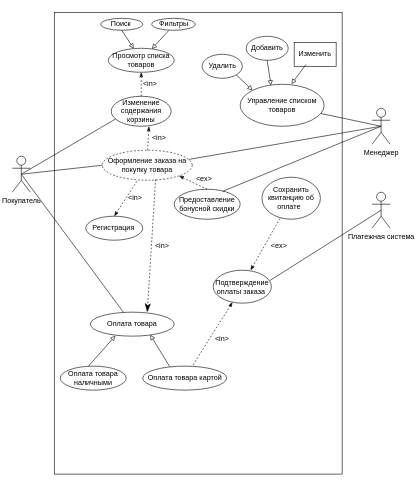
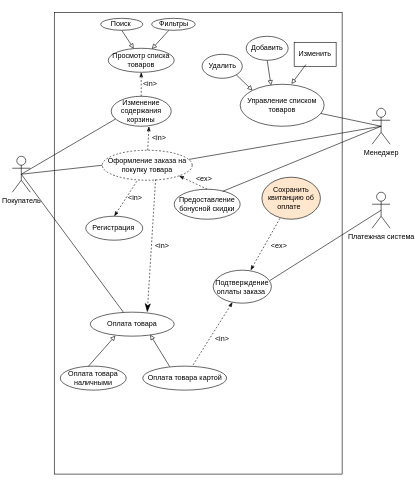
  <mxCell id="0" />
  <mxCell id="1" parent="0" />
  <mxCell id="2" value="" style="rounded=0;whiteSpace=wrap;html=1;" parent="1" vertex="1"><mxGeometry x="90" y="20" width="480" height="770" as="geometry" /></mxCell>
  <mxCell id="3" value="Покупатель" style="shape=umlActor;verticalLabelPosition=bottom;verticalAlign=top;html=1;outlineConnect=0;" parent="1" vertex="1"><mxGeometry y="260" width="30" height="60" as="geometry" x="20" /></mxCell>
  <mxCell id="4" value="Менеджер" style="shape=umlActor;verticalLabelPosition=bottom;verticalAlign=top;html=1;outlineConnect=0;" parent="1" vertex="1"><mxGeometry x="620" y="180" width="30" height="60" as="geometry" /></mxCell>
  <mxCell id="5" value="Просмотр списка товаров" style="ellipse;whiteSpace=wrap;html=1;" parent="1" vertex="1"><mxGeometry x="180" y="80" width="110" height="40" as="geometry" /></mxCell>
  <mxCell id="6" value="Изменение содержания корзины" style="ellipse;whiteSpace=wrap;html=1;" parent="1" vertex="1"><mxGeometry x="185" y="160" width="100" height="50" as="geometry" /></mxCell>
  <mxCell id="7" value="Оформление заказа на покупку товара" style="ellipse;whiteSpace=wrap;html=1;dashed=1;" parent="1" vertex="1"><mxGeometry x="170" y="250" width="150" height="50" as="geometry" /></mxCell>
  <mxCell id="8" value="Оплата товара" style="ellipse;whiteSpace=wrap;html=1;" parent="1" vertex="1"><mxGeometry x="150" y="520" width="140" height="40" as="geometry" /></mxCell>
  <mxCell id="9" value="Регистрация&amp;nbsp;" style="ellipse;whiteSpace=wrap;html=1;" parent="1" vertex="1"><mxGeometry x="142.5" y="360" width="95" height="40" as="geometry" /></mxCell>
  <mxCell id="10" value="Предоставление бонусной скидки" style="ellipse;whiteSpace=wrap;html=1;" parent="1" vertex="1"><mxGeometry x="290" y="315" width="110" height="50" as="geometry" /></mxCell>
  <mxCell id="11" value="" style="endArrow=none;html=1;rounded=0;exitX=0.5;exitY=0.5;exitDx=0;exitDy=0;exitPerimeter=0;entryX=0;entryY=0.5;entryDx=0;entryDy=0;" parent="1" source="3" target="7" edge="1"><mxGeometry width="50" height="50" relative="1" as="geometry"><mxPoint x="130" y="330" as="sourcePoint" /><mxPoint x="180" y="280" as="targetPoint" /></mxGeometry></mxCell>
  <mxCell id="12" value="" style="endArrow=none;html=1;rounded=0;exitX=0.5;exitY=0;exitDx=0;exitDy=0;startArrow=classicThin;startFill=1;dashed=1;" parent="1" source="9" target="7" edge="1"><mxGeometry width="50" height="50" relative="1" as="geometry"><mxPoint x="180" y="350" as="sourcePoint" /><mxPoint x="230" y="300" as="targetPoint" /></mxGeometry></mxCell>
  <mxCell id="13" value="" style="endArrow=classicThin;html=1;rounded=0;exitX=0.5;exitY=0;exitDx=0;exitDy=0;entryX=1;entryY=1;entryDx=0;entryDy=0;dashed=1;endFill=1;" parent="1" source="10" target="7" edge="1"><mxGeometry width="50" height="50" relative="1" as="geometry"><mxPoint x="290" y="340" as="sourcePoint" /><mxPoint x="290" y="290" as="targetPoint" /></mxGeometry></mxCell>
  <mxCell id="14" value="Оплата товара наличными" style="ellipse;whiteSpace=wrap;html=1;" parent="1" vertex="1"><mxGeometry x="100" y="610" width="110" height="40" as="geometry" /></mxCell>
  <mxCell id="15" value="Оплата товара картой" style="ellipse;whiteSpace=wrap;html=1;" parent="1" vertex="1"><mxGeometry x="237.5" y="610" width="140" height="40" as="geometry" /></mxCell>
  <mxCell id="16" value="&amp;lt;ex&amp;gt;" style="text;html=1;strokeColor=none;fillColor=none;align=center;verticalAlign=middle;whiteSpace=wrap;rounded=0;" parent="1" vertex="1"><mxGeometry x="325" y="295" width="30" height="5" as="geometry" /></mxCell>
  <mxCell id="17" value="&amp;lt;in&amp;gt;" style="text;html=1;strokeColor=none;fillColor=none;align=center;verticalAlign=middle;whiteSpace=wrap;rounded=0;" parent="1" vertex="1"><mxGeometry x="200" y="320" width="50" height="20" as="geometry" /></mxCell>
  <mxCell id="18" value="" style="endArrow=none;html=1;rounded=0;entryX=0.5;entryY=0.5;entryDx=0;entryDy=0;entryPerimeter=0;" parent="1" source="8" target="3" edge="1"><mxGeometry width="50" height="50" relative="1" as="geometry"><mxPoint x="140" y="420" as="sourcePoint" /><mxPoint x="190" y="370" as="targetPoint" /></mxGeometry></mxCell>
  <mxCell id="19" value="" style="endArrow=block;html=1;rounded=0;entryX=0.299;entryY=0.982;entryDx=0;entryDy=0;entryPerimeter=0;exitX=0.427;exitY=0.004;exitDx=0;exitDy=0;exitPerimeter=0;startArrow=none;startFill=0;endFill=0;" parent="1" source="14" target="8" edge="1"><mxGeometry width="50" height="50" relative="1" as="geometry"><mxPoint x="160" y="480" as="sourcePoint" /><mxPoint x="210" y="430" as="targetPoint" /></mxGeometry></mxCell>
  <mxCell id="20" value="" style="endArrow=block;html=1;rounded=0;endFill=0;exitX=0.321;exitY=0.019;exitDx=0;exitDy=0;exitPerimeter=0;entryX=0.714;entryY=0.943;entryDx=0;entryDy=0;entryPerimeter=0;" parent="1" source="15" target="8" edge="1"><mxGeometry width="50" height="50" relative="1" as="geometry"><mxPoint x="330" y="480" as="sourcePoint" /><mxPoint x="400" y="420" as="targetPoint" /></mxGeometry></mxCell>
  <mxCell id="21" value="Управление списком товаров" style="ellipse;whiteSpace=wrap;html=1;" parent="1" vertex="1"><mxGeometry x="400" y="140" width="140" height="70" as="geometry" /></mxCell>
  <mxCell id="22" value="" style="endArrow=none;html=1;rounded=0;exitX=0.736;exitY=0.069;exitDx=0;exitDy=0;exitPerimeter=0;entryX=0.5;entryY=0.5;entryDx=0;entryDy=0;entryPerimeter=0;" parent="1" source="10" target="4" edge="1"><mxGeometry width="50" height="50" relative="1" as="geometry"><mxPoint x="530" y="180" as="sourcePoint" /><mxPoint x="580" y="130" as="targetPoint" /></mxGeometry></mxCell>
  <mxCell id="23" value="" style="endArrow=none;html=1;rounded=0;entryX=0.5;entryY=0.5;entryDx=0;entryDy=0;entryPerimeter=0;" parent="1" source="21" target="4" edge="1"><mxGeometry width="50" height="50" relative="1" as="geometry"><mxPoint x="520" y="170" as="sourcePoint" /><mxPoint x="570" y="120" as="targetPoint" /></mxGeometry></mxCell>
  <mxCell id="24" value="" style="endArrow=classicThin;html=1;rounded=0;entryX=0.5;entryY=1;entryDx=0;entryDy=0;exitX=0.5;exitY=0;exitDx=0;exitDy=0;startArrow=none;startFill=0;dashed=1;endFill=1;" parent="1" source="6" target="5" edge="1"><mxGeometry width="50" height="50" relative="1" as="geometry"><mxPoint x="220" y="180" as="sourcePoint" /><mxPoint x="270" y="130" as="targetPoint" /></mxGeometry></mxCell>
  <mxCell id="25" value="&amp;lt;in&amp;gt;" style="text;html=1;strokeColor=none;fillColor=none;align=center;verticalAlign=middle;whiteSpace=wrap;rounded=0;" parent="1" vertex="1"><mxGeometry x="230" y="130" width="40" height="20" as="geometry" /></mxCell>
  <mxCell id="26" value="" style="endArrow=classicThin;html=1;rounded=0;dashed=1;entryX=0.629;entryY=1.002;entryDx=0;entryDy=0;entryPerimeter=0;startArrow=none;startFill=0;endFill=1;" parent="1" source="7" target="6" edge="1"><mxGeometry width="50" height="50" relative="1" as="geometry"><mxPoint x="170" y="270" as="sourcePoint" /><mxPoint x="220" y="220" as="targetPoint" /></mxGeometry></mxCell>
  <mxCell id="27" value="&amp;lt;in&amp;gt;" style="text;html=1;strokeColor=none;fillColor=none;align=center;verticalAlign=middle;whiteSpace=wrap;rounded=0;" parent="1" vertex="1"><mxGeometry x="245" y="220" width="40" height="20" as="geometry" /></mxCell>
  <mxCell id="28" value="" style="endArrow=none;dashed=1;html=1;rounded=0;exitX=0.643;exitY=0.003;exitDx=0;exitDy=0;endFill=0;exitPerimeter=0;startArrow=classicThin;startFill=1;" parent="1" source="32" target="29" edge="1"><mxGeometry width="50" height="50" relative="1" as="geometry"><mxPoint x="390" y="360" as="sourcePoint" /><mxPoint x="440" y="310" as="targetPoint" /></mxGeometry></mxCell>
- <mxCell id="29" value="Сохранить квитанцию об оплате&amp;nbsp;&amp;nbsp;" style="ellipse;whiteSpace=wrap;html=1;" parent="1" vertex="1"><mxGeometry x="436.25" y="295" width="97.5" height="70" as="geometry" /></mxCell>
+ <mxCell id="29" value="Сохранить квитанцию об оплате&amp;nbsp;&amp;nbsp;" style="ellipse;whiteSpace=wrap;html=1;fillColor=#ffe6cc;" parent="1" vertex="1"><mxGeometry x="436.25" y="295" width="97.5" height="70" as="geometry" /></mxCell>
  <mxCell id="30" value="&amp;lt;ex&amp;gt;" style="text;html=1;strokeColor=none;fillColor=none;align=center;verticalAlign=middle;whiteSpace=wrap;rounded=0;" parent="1" vertex="1"><mxGeometry x="450" y="400" width="30" height="20" as="geometry" /></mxCell>
  <mxCell id="31" value="" style="endArrow=none;html=1;rounded=0;dashed=1;startArrow=classicThin;startFill=1;" parent="1" source="32" target="15" edge="1"><mxGeometry width="50" height="50" relative="1" as="geometry"><mxPoint x="390" y="360" as="sourcePoint" /><mxPoint x="423.493" y="390.919" as="targetPoint" /></mxGeometry></mxCell>
  <mxCell id="32" value="Подтверждение&lt;br&gt;оплаты заказа&amp;nbsp;" style="ellipse;whiteSpace=wrap;html=1;" parent="1" vertex="1"><mxGeometry x="355" y="450" width="97" height="55" as="geometry" /></mxCell>
  <mxCell id="33" value="&amp;lt;in&amp;gt;" style="text;html=1;strokeColor=none;fillColor=none;align=center;verticalAlign=middle;whiteSpace=wrap;rounded=0;" parent="1" vertex="1"><mxGeometry x="340" y="550" width="60" height="30" as="geometry" /></mxCell>
  <mxCell id="34" value="Платежная система" style="shape=umlActor;verticalLabelPosition=bottom;verticalAlign=top;html=1;outlineConnect=0;" parent="1" vertex="1"><mxGeometry x="620" y="320" width="30" height="60" as="geometry" /></mxCell>
  <mxCell id="35" value="" style="endArrow=none;html=1;rounded=0;exitX=0.973;exitY=0.315;exitDx=0;exitDy=0;exitPerimeter=0;entryX=0.5;entryY=0.5;entryDx=0;entryDy=0;entryPerimeter=0;" parent="1" source="32" target="34" edge="1"><mxGeometry width="50" height="50" relative="1" as="geometry"><mxPoint x="520" y="400" as="sourcePoint" /><mxPoint x="570" y="350" as="targetPoint" /></mxGeometry></mxCell>
  <mxCell id="36" value="Фильтры" style="ellipse;whiteSpace=wrap;html=1;" parent="1" vertex="1"><mxGeometry x="252.5" y="30" width="72.5" height="20" as="geometry" /></mxCell>
  <mxCell id="37" value="Поиск&amp;nbsp;" style="ellipse;whiteSpace=wrap;html=1;" parent="1" vertex="1"><mxGeometry x="167.5" y="30" width="70" height="20" as="geometry" /></mxCell>
  <mxCell id="38" value="" style="endArrow=none;html=1;rounded=0;exitX=0.661;exitY=0.028;exitDx=0;exitDy=0;exitPerimeter=0;entryX=0.393;entryY=1.007;entryDx=0;entryDy=0;startArrow=block;startFill=0;entryPerimeter=0;" parent="1" source="5" target="36" edge="1"><mxGeometry width="50" height="50" relative="1" as="geometry"><mxPoint x="270" y="110" as="sourcePoint" /><mxPoint x="320" y="60" as="targetPoint" /></mxGeometry></mxCell>
  <mxCell id="39" value="" style="endArrow=none;html=1;rounded=0;entryX=0.5;entryY=1;entryDx=0;entryDy=0;startArrow=block;startFill=0;" parent="1" source="5" target="37" edge="1"><mxGeometry width="50" height="50" relative="1" as="geometry"><mxPoint x="270" y="160" as="sourcePoint" /><mxPoint x="320" y="110" as="targetPoint" /><Array as="points" /></mxGeometry></mxCell>
  <mxCell id="40" value="" style="endArrow=none;html=1;rounded=0;exitX=0.5;exitY=0.5;exitDx=0;exitDy=0;endFill=0;exitPerimeter=0;entryX=0.962;entryY=0.306;entryDx=0;entryDy=0;entryPerimeter=0;" edge="1" parent="1" source="4" target="7"><mxGeometry width="50" height="50" relative="1" as="geometry"><mxPoint x="431.154" y="513.185" as="sourcePoint" /><mxPoint x="482.669" y="373.862" as="targetPoint" /><Array as="points" /></mxGeometry></mxCell>
  <mxCell id="41" value="" style="endArrow=none;endFill=0;endSize=12;html=1;rounded=0;entryX=0.073;entryY=0.757;entryDx=0;entryDy=0;entryPerimeter=0;exitX=0.5;exitY=0.5;exitDx=0;exitDy=0;exitPerimeter=0;" edge="1" parent="1" source="3" target="6"><mxGeometry width="160" relative="1" as="geometry"><mxPoint x="40" y="250" as="sourcePoint" /><mxPoint x="200" y="250" as="targetPoint" /></mxGeometry></mxCell>
  <mxCell id="42" value="" style="endArrow=classicThin;dashed=1;endFill=1;endSize=12;html=1;rounded=0;exitX=0.593;exitY=0.972;exitDx=0;exitDy=0;exitPerimeter=0;entryX=0.679;entryY=0;entryDx=0;entryDy=0;entryPerimeter=0;" edge="1" parent="1" source="7" target="8"><mxGeometry width="160" relative="1" as="geometry"><mxPoint x="260" y="360" as="sourcePoint" /><mxPoint x="420" y="360" as="targetPoint" /></mxGeometry></mxCell>
  <mxCell id="43" value="&amp;lt;in&amp;gt;" style="text;html=1;strokeColor=none;fillColor=none;align=center;verticalAlign=middle;whiteSpace=wrap;rounded=0;" vertex="1" parent="1"><mxGeometry x="245" y="400" width="50" height="20" as="geometry" /></mxCell>
  <mxCell id="44" value="Удалить" style="ellipse;whiteSpace=wrap;html=1;" vertex="1" parent="1"><mxGeometry x="336.5" y="90" width="67" height="40" as="geometry" /></mxCell>
  <mxCell id="45" value="Добавить" style="ellipse;whiteSpace=wrap;html=1;" vertex="1" parent="1"><mxGeometry x="410" y="60" width="70" height="40" as="geometry" /></mxCell>
  <mxCell id="46" value="Изменить" style="whiteSpace=wrap;html=1;rounded=0;" vertex="1" parent="1"><mxGeometry x="490" width="70" height="40" as="geometry" y="70" /></mxCell>
  <mxCell id="47" value="" style="endArrow=none;html=1;rounded=0;exitX=0.611;exitY=-0.007;exitDx=0;exitDy=0;exitPerimeter=0;entryX=0.282;entryY=0.924;entryDx=0;entryDy=0;startArrow=block;startFill=0;entryPerimeter=0;" edge="1" parent="1" source="21" target="46"><mxGeometry width="50" height="50" relative="1" as="geometry"><mxPoint x="262.71" y="91.12" as="sourcePoint" /><mxPoint x="290.992" y="60.14" as="targetPoint" /></mxGeometry></mxCell>
  <mxCell id="48" value="" style="endArrow=none;html=1;rounded=0;exitX=0.367;exitY=0.026;exitDx=0;exitDy=0;entryX=0.5;entryY=1;entryDx=0;entryDy=0;startArrow=block;startFill=0;exitPerimeter=0;" edge="1" parent="1" source="21" target="45"><mxGeometry width="50" height="50" relative="1" as="geometry"><mxPoint x="517.52" y="154.83" as="sourcePoint" /><mxPoint x="519.74" y="116.96" as="targetPoint" /><Array as="points" /></mxGeometry></mxCell>
  <mxCell id="49" value="" style="endArrow=none;html=1;rounded=0;exitX=0;exitY=0;exitDx=0;exitDy=0;entryX=1;entryY=1;entryDx=0;entryDy=0;startArrow=block;startFill=0;" edge="1" parent="1" source="21" target="44"><mxGeometry width="50" height="50" relative="1" as="geometry"><mxPoint x="480" y="150" as="sourcePoint" /><mxPoint x="455" y="110" as="targetPoint" /><Array as="points" /></mxGeometry></mxCell>
